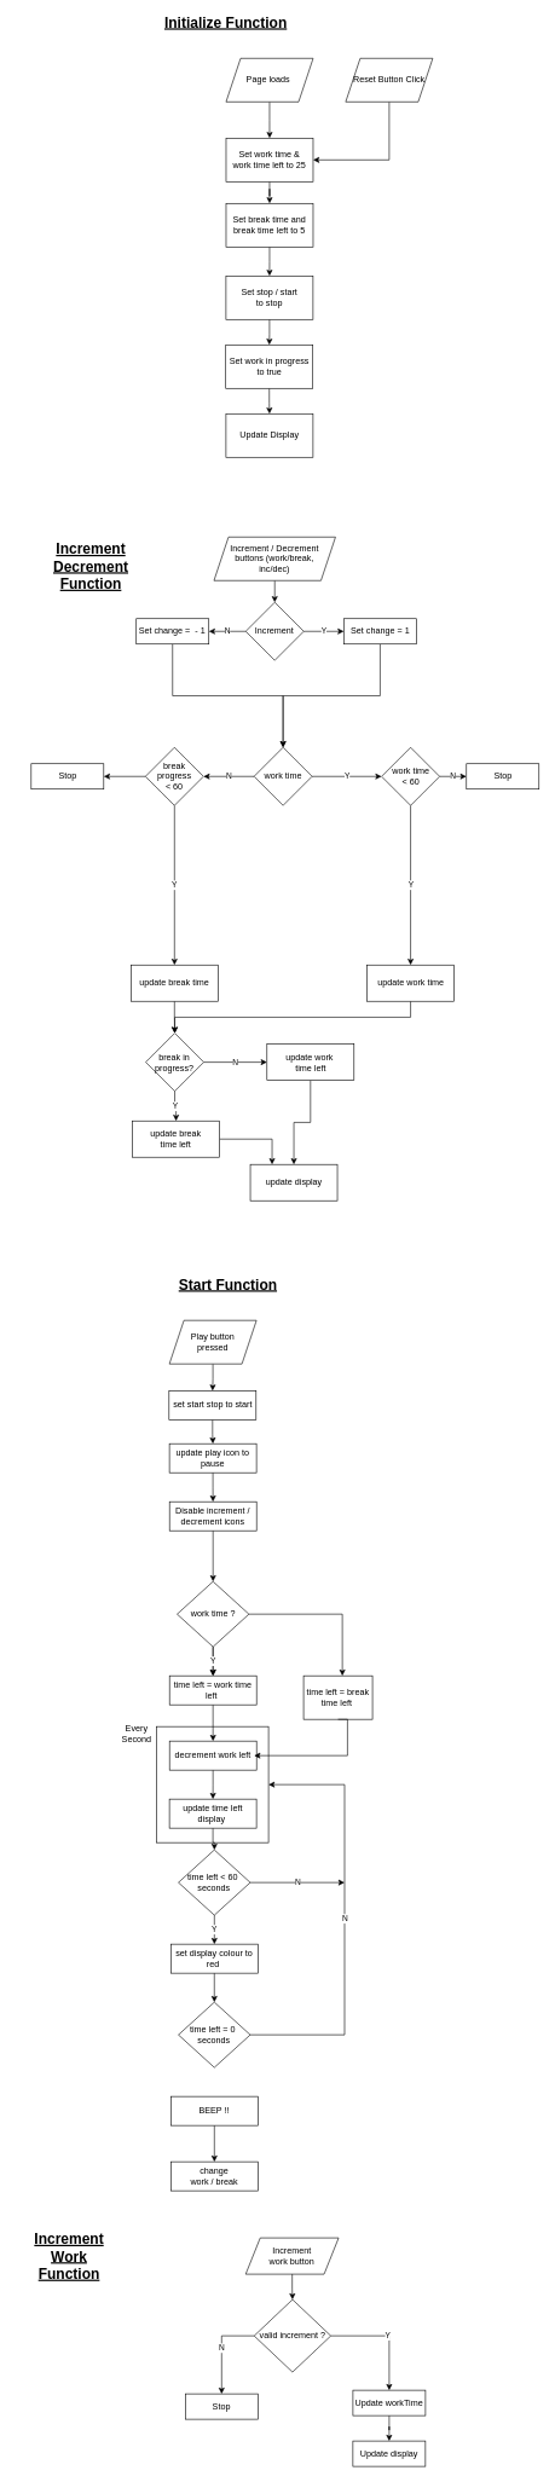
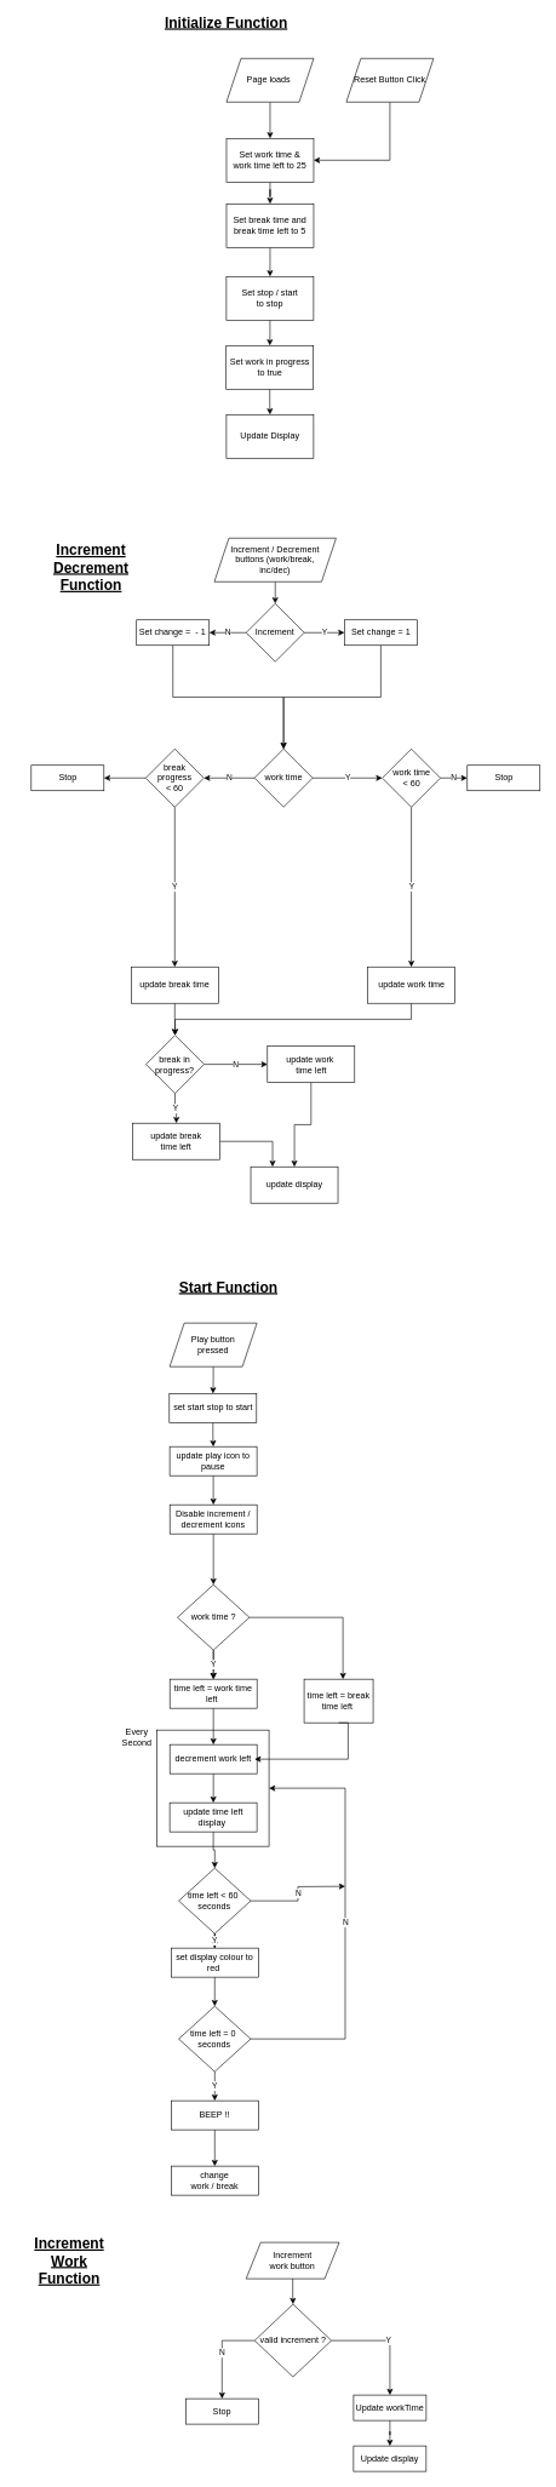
  <mxCell id="0" />
  <mxCell id="1" parent="0" />
  <mxCell id="2" value="" style="rounded=0;whiteSpace=wrap;html=1;align=left;" vertex="1" parent="1"><mxGeometry x="215.38" y="2380" width="154.25" height="160" as="geometry" /></mxCell>
  <mxCell id="3" value="&lt;font style=&quot;font-size: 20px&quot;&gt;&lt;b&gt;&lt;u&gt;&lt;font style=&quot;font-size: 20px&quot;&gt;Start Function&lt;/font&gt;&lt;/u&gt;&lt;/b&gt;&lt;/font&gt;" style="text;html=1;align=center;verticalAlign=middle;whiteSpace=wrap;rounded=0;" parent="1" vertex="1"><mxGeometry x="239.01" y="1760" width="150" height="20" as="geometry" /></mxCell>
  <mxCell id="4" style="edgeStyle=orthogonalEdgeStyle;rounded=0;orthogonalLoop=1;jettySize=auto;html=1;entryX=0.5;entryY=0;entryDx=0;entryDy=0;" parent="1" source="5" edge="1" target="11"><mxGeometry relative="1" as="geometry"><mxPoint x="293.01" y="1930" as="targetPoint" /></mxGeometry></mxCell>
  <mxCell id="5" value="Play button &lt;br&gt;pressed" style="shape=parallelogram;perimeter=parallelogramPerimeter;whiteSpace=wrap;html=1;fixedSize=1;" parent="1" vertex="1"><mxGeometry x="233.01" y="1820" width="120" height="60" as="geometry" /></mxCell>
  <mxCell id="6" style="edgeStyle=orthogonalEdgeStyle;rounded=0;orthogonalLoop=1;jettySize=auto;html=1;entryX=0.5;entryY=0;entryDx=0;entryDy=0;" edge="1" parent="1" source="9" target="62"><mxGeometry relative="1" as="geometry" /></mxCell>
  <mxCell id="7" value="Y" style="edgeStyle=orthogonalEdgeStyle;rounded=0;orthogonalLoop=1;jettySize=auto;html=1;" edge="1" parent="1" source="9" target="62"><mxGeometry relative="1" as="geometry" /></mxCell>
  <mxCell id="8" style="edgeStyle=orthogonalEdgeStyle;rounded=0;orthogonalLoop=1;jettySize=auto;html=1;entryX=0.563;entryY=0;entryDx=0;entryDy=0;entryPerimeter=0;" edge="1" parent="1" source="9" target="80"><mxGeometry relative="1" as="geometry" /></mxCell>
  <mxCell id="9" value="work time ?" style="rhombus;whiteSpace=wrap;html=1;" parent="1" vertex="1"><mxGeometry x="243.64" y="2180" width="99" height="90" as="geometry" /></mxCell>
  <mxCell id="10" style="edgeStyle=orthogonalEdgeStyle;rounded=0;orthogonalLoop=1;jettySize=auto;html=1;entryX=0.5;entryY=0;entryDx=0;entryDy=0;" edge="1" parent="1" source="11" target="36"><mxGeometry relative="1" as="geometry" /></mxCell>
  <mxCell id="11" value="set start stop to start" style="rounded=0;whiteSpace=wrap;html=1;" parent="1" vertex="1"><mxGeometry x="232.51" y="1917" width="120" height="40" as="geometry" /></mxCell>
  <mxCell id="12" value="&lt;font style=&quot;font-size: 20px&quot;&gt;&lt;b&gt;&lt;u&gt;&lt;font style=&quot;font-size: 20px&quot;&gt;Initialize Function&lt;/font&gt;&lt;/u&gt;&lt;/b&gt;&lt;/font&gt;" style="text;html=1;align=center;verticalAlign=middle;whiteSpace=wrap;rounded=0;" vertex="1" parent="1"><mxGeometry x="191.13" y="20" width="240" height="20" as="geometry" /></mxCell>
  <mxCell id="13" style="edgeStyle=orthogonalEdgeStyle;rounded=0;orthogonalLoop=1;jettySize=auto;html=1;entryX=0.5;entryY=0;entryDx=0;entryDy=0;" edge="1" parent="1" source="14"><mxGeometry relative="1" as="geometry"><mxPoint x="371.13" y="190" as="targetPoint" /></mxGeometry></mxCell>
  <mxCell id="14" value="Page loads&amp;nbsp;" style="shape=parallelogram;perimeter=parallelogramPerimeter;whiteSpace=wrap;html=1;fixedSize=1;" vertex="1" parent="1"><mxGeometry x="311.13" y="80" width="120" height="60" as="geometry" /></mxCell>
  <mxCell id="15" style="edgeStyle=orthogonalEdgeStyle;rounded=0;orthogonalLoop=1;jettySize=auto;html=1;entryX=0.5;entryY=0;entryDx=0;entryDy=0;" edge="1" parent="1" source="16" target="20"><mxGeometry relative="1" as="geometry" /></mxCell>
  <mxCell id="16" value="Set work time &amp;amp;&lt;br&gt;work time left to 25" style="rounded=0;whiteSpace=wrap;html=1;" vertex="1" parent="1"><mxGeometry x="311.13" y="190" width="120" height="60" as="geometry" /></mxCell>
  <mxCell id="17" style="edgeStyle=orthogonalEdgeStyle;rounded=0;orthogonalLoop=1;jettySize=auto;html=1;entryX=1;entryY=0.5;entryDx=0;entryDy=0;exitX=0.5;exitY=1;exitDx=0;exitDy=0;" edge="1" parent="1" source="18" target="16"><mxGeometry relative="1" as="geometry" /></mxCell>
  <mxCell id="18" value="Reset Button Click" style="shape=parallelogram;perimeter=parallelogramPerimeter;whiteSpace=wrap;html=1;fixedSize=1;" vertex="1" parent="1"><mxGeometry x="476" y="80" width="120" height="60" as="geometry" /></mxCell>
  <mxCell id="19" style="edgeStyle=orthogonalEdgeStyle;rounded=0;orthogonalLoop=1;jettySize=auto;html=1;entryX=0.5;entryY=0;entryDx=0;entryDy=0;" edge="1" parent="1" source="20" target="22"><mxGeometry relative="1" as="geometry" /></mxCell>
  <mxCell id="20" value="Set break time and break time left to 5" style="rounded=0;whiteSpace=wrap;html=1;" vertex="1" parent="1"><mxGeometry x="311.13" y="280" width="120" height="60" as="geometry" /></mxCell>
  <mxCell id="21" style="edgeStyle=orthogonalEdgeStyle;rounded=0;orthogonalLoop=1;jettySize=auto;html=1;entryX=0.5;entryY=0;entryDx=0;entryDy=0;" edge="1" parent="1" source="22" target="60"><mxGeometry relative="1" as="geometry" /></mxCell>
  <mxCell id="22" value="Set stop / start &lt;br&gt;to stop" style="rounded=0;whiteSpace=wrap;html=1;" vertex="1" parent="1"><mxGeometry x="311" y="380" width="120" height="60" as="geometry" /></mxCell>
  <mxCell id="23" value="Update Display" style="rounded=0;whiteSpace=wrap;html=1;" vertex="1" parent="1"><mxGeometry x="311" y="570" width="120" height="60" as="geometry" /></mxCell>
  <mxCell id="24" value="&lt;font style=&quot;font-size: 20px&quot;&gt;&lt;b&gt;&lt;u&gt;&lt;font style=&quot;font-size: 20px&quot;&gt;Increment Decrement&lt;br&gt;Function&lt;/font&gt;&lt;/u&gt;&lt;/b&gt;&lt;/font&gt;" style="text;html=1;align=center;verticalAlign=middle;whiteSpace=wrap;rounded=0;" vertex="1" parent="1"><mxGeometry x="50" y="740" width="150" height="80" as="geometry" /></mxCell>
  <mxCell id="25" style="edgeStyle=orthogonalEdgeStyle;rounded=0;orthogonalLoop=1;jettySize=auto;html=1;entryX=0.5;entryY=0;entryDx=0;entryDy=0;" edge="1" parent="1" source="26" target="54"><mxGeometry relative="1" as="geometry" /></mxCell>
  <mxCell id="26" value="update break time" style="rounded=0;whiteSpace=wrap;html=1;" vertex="1" parent="1"><mxGeometry x="180" y="1330" width="120" height="50" as="geometry" /></mxCell>
  <mxCell id="27" style="edgeStyle=orthogonalEdgeStyle;rounded=0;orthogonalLoop=1;jettySize=auto;html=1;entryX=0.5;entryY=0;entryDx=0;entryDy=0;" edge="1" parent="1" source="28" target="47"><mxGeometry relative="1" as="geometry" /></mxCell>
  <mxCell id="28" value="Increment / Decrement&lt;br&gt;buttons (work/break,&lt;br&gt;inc/dec)" style="shape=parallelogram;perimeter=parallelogramPerimeter;whiteSpace=wrap;html=1;fixedSize=1;" vertex="1" parent="1"><mxGeometry x="294.44" y="740" width="167.5" height="60" as="geometry" /></mxCell>
  <mxCell id="29" value="Y" style="edgeStyle=orthogonalEdgeStyle;rounded=0;orthogonalLoop=1;jettySize=auto;html=1;entryX=0;entryY=0.5;entryDx=0;entryDy=0;" edge="1" parent="1" source="31" target="39"><mxGeometry relative="1" as="geometry" /></mxCell>
  <mxCell id="30" value="N" style="edgeStyle=orthogonalEdgeStyle;rounded=0;orthogonalLoop=1;jettySize=auto;html=1;entryX=1;entryY=0.5;entryDx=0;entryDy=0;" edge="1" parent="1" source="31" target="43"><mxGeometry relative="1" as="geometry" /></mxCell>
  <mxCell id="31" value="work time" style="rhombus;whiteSpace=wrap;html=1;" vertex="1" parent="1"><mxGeometry x="349.69" y="1030" width="80" height="80" as="geometry" /></mxCell>
  <mxCell id="32" style="edgeStyle=orthogonalEdgeStyle;rounded=0;orthogonalLoop=1;jettySize=auto;html=1;entryX=0.5;entryY=0;entryDx=0;entryDy=0;exitX=0.5;exitY=1;exitDx=0;exitDy=0;" edge="1" parent="1" source="33" target="54"><mxGeometry relative="1" as="geometry" /></mxCell>
  <mxCell id="33" value="update work time" style="rounded=0;whiteSpace=wrap;html=1;" vertex="1" parent="1"><mxGeometry x="505.5" y="1330" width="120" height="50" as="geometry" /></mxCell>
  <mxCell id="34" value="update display" style="rounded=0;whiteSpace=wrap;html=1;" vertex="1" parent="1"><mxGeometry x="344.56" y="1605" width="120" height="50" as="geometry" /></mxCell>
  <mxCell id="35" style="edgeStyle=orthogonalEdgeStyle;rounded=0;orthogonalLoop=1;jettySize=auto;html=1;" edge="1" parent="1" source="36" target="64"><mxGeometry relative="1" as="geometry" /></mxCell>
  <mxCell id="36" value="update play icon to pause" style="rounded=0;whiteSpace=wrap;html=1;" vertex="1" parent="1"><mxGeometry x="233.01" y="1990" width="120" height="40" as="geometry" /></mxCell>
  <mxCell id="37" value="Y" style="edgeStyle=orthogonalEdgeStyle;rounded=0;orthogonalLoop=1;jettySize=auto;html=1;entryX=0.5;entryY=0;entryDx=0;entryDy=0;" edge="1" parent="1" source="39" target="33"><mxGeometry relative="1" as="geometry" /></mxCell>
  <mxCell id="38" value="N" style="edgeStyle=orthogonalEdgeStyle;rounded=0;orthogonalLoop=1;jettySize=auto;html=1;entryX=0;entryY=0.5;entryDx=0;entryDy=0;" edge="1" parent="1" source="39" target="40"><mxGeometry relative="1" as="geometry" /></mxCell>
  <mxCell id="39" value="work time&lt;br&gt;&amp;lt; 60" style="rhombus;whiteSpace=wrap;html=1;" vertex="1" parent="1"><mxGeometry x="525.5" y="1030" width="80" height="80" as="geometry" /></mxCell>
  <mxCell id="40" value="Stop" style="rounded=0;whiteSpace=wrap;html=1;" vertex="1" parent="1"><mxGeometry x="642.5" y="1052.5" width="100" height="35" as="geometry" /></mxCell>
  <mxCell id="41" value="Y" style="edgeStyle=orthogonalEdgeStyle;rounded=0;orthogonalLoop=1;jettySize=auto;html=1;" edge="1" parent="1" source="43" target="26"><mxGeometry relative="1" as="geometry" /></mxCell>
  <mxCell id="42" style="edgeStyle=orthogonalEdgeStyle;rounded=0;orthogonalLoop=1;jettySize=auto;html=1;entryX=1;entryY=0.5;entryDx=0;entryDy=0;" edge="1" parent="1" source="43" target="44"><mxGeometry relative="1" as="geometry" /></mxCell>
  <mxCell id="43" value="break progress&lt;br&gt;&amp;lt; 60" style="rhombus;whiteSpace=wrap;html=1;" vertex="1" parent="1"><mxGeometry x="200" y="1030" width="80" height="80" as="geometry" /></mxCell>
  <mxCell id="44" value="Stop" style="rounded=0;whiteSpace=wrap;html=1;" vertex="1" parent="1"><mxGeometry x="42.5" y="1052.5" width="100" height="35" as="geometry" /></mxCell>
  <mxCell id="45" value="Y" style="edgeStyle=orthogonalEdgeStyle;rounded=0;orthogonalLoop=1;jettySize=auto;html=1;entryX=0;entryY=0.5;entryDx=0;entryDy=0;" edge="1" parent="1" source="47" target="49"><mxGeometry relative="1" as="geometry" /></mxCell>
  <mxCell id="46" value="N" style="edgeStyle=orthogonalEdgeStyle;rounded=0;orthogonalLoop=1;jettySize=auto;html=1;entryX=1;entryY=0.5;entryDx=0;entryDy=0;" edge="1" parent="1" source="47" target="51"><mxGeometry relative="1" as="geometry" /></mxCell>
  <mxCell id="47" value="Increment" style="rhombus;whiteSpace=wrap;html=1;" vertex="1" parent="1"><mxGeometry x="338.19" y="830" width="80" height="80" as="geometry" /></mxCell>
  <mxCell id="48" style="edgeStyle=orthogonalEdgeStyle;rounded=0;orthogonalLoop=1;jettySize=auto;html=1;entryX=0.5;entryY=0;entryDx=0;entryDy=0;exitX=0.5;exitY=1;exitDx=0;exitDy=0;" edge="1" parent="1" source="49" target="31"><mxGeometry relative="1" as="geometry" /></mxCell>
  <mxCell id="49" value="Set change = 1" style="rounded=0;whiteSpace=wrap;html=1;" vertex="1" parent="1"><mxGeometry x="473.5" y="852.5" width="100" height="35" as="geometry" /></mxCell>
  <mxCell id="50" style="edgeStyle=orthogonalEdgeStyle;rounded=0;orthogonalLoop=1;jettySize=auto;html=1;entryX=0.5;entryY=0;entryDx=0;entryDy=0;exitX=0.5;exitY=1;exitDx=0;exitDy=0;" edge="1" parent="1" source="51" target="31"><mxGeometry relative="1" as="geometry" /></mxCell>
  <mxCell id="51" value="Set change =&amp;nbsp; - 1" style="rounded=0;whiteSpace=wrap;html=1;" vertex="1" parent="1"><mxGeometry x="187.37" y="852.5" width="100" height="35" as="geometry" /></mxCell>
  <mxCell id="52" value="Y" style="edgeStyle=orthogonalEdgeStyle;rounded=0;orthogonalLoop=1;jettySize=auto;html=1;entryX=0.5;entryY=0;entryDx=0;entryDy=0;" edge="1" parent="1" source="54" target="56"><mxGeometry relative="1" as="geometry" /></mxCell>
  <mxCell id="53" value="N" style="edgeStyle=orthogonalEdgeStyle;rounded=0;orthogonalLoop=1;jettySize=auto;html=1;entryX=0;entryY=0.5;entryDx=0;entryDy=0;" edge="1" parent="1" source="54" target="58"><mxGeometry relative="1" as="geometry" /></mxCell>
  <mxCell id="54" value="break in progress?" style="rhombus;whiteSpace=wrap;html=1;" vertex="1" parent="1"><mxGeometry x="200.37" y="1424" width="80" height="80" as="geometry" /></mxCell>
  <mxCell id="55" style="edgeStyle=orthogonalEdgeStyle;rounded=0;orthogonalLoop=1;jettySize=auto;html=1;entryX=0.25;entryY=0;entryDx=0;entryDy=0;" edge="1" parent="1" source="56" target="34"><mxGeometry relative="1" as="geometry" /></mxCell>
  <mxCell id="56" value="update break &lt;br&gt;time left" style="rounded=0;whiteSpace=wrap;html=1;" vertex="1" parent="1"><mxGeometry x="182.19" y="1545" width="120" height="50" as="geometry" /></mxCell>
  <mxCell id="57" style="edgeStyle=orthogonalEdgeStyle;rounded=0;orthogonalLoop=1;jettySize=auto;html=1;" edge="1" parent="1" source="58" target="34"><mxGeometry relative="1" as="geometry" /></mxCell>
  <mxCell id="58" value="update work&amp;nbsp;&lt;br&gt;time left" style="rounded=0;whiteSpace=wrap;html=1;" vertex="1" parent="1"><mxGeometry x="367.5" y="1439" width="120" height="50" as="geometry" /></mxCell>
  <mxCell id="59" style="edgeStyle=orthogonalEdgeStyle;rounded=0;orthogonalLoop=1;jettySize=auto;html=1;entryX=0.5;entryY=0;entryDx=0;entryDy=0;" edge="1" parent="1" source="60" target="23"><mxGeometry relative="1" as="geometry" /></mxCell>
  <mxCell id="60" value="Set work in progress to true" style="rounded=0;whiteSpace=wrap;html=1;" vertex="1" parent="1"><mxGeometry x="310.69" y="475" width="120" height="60" as="geometry" /></mxCell>
  <mxCell id="61" style="edgeStyle=orthogonalEdgeStyle;rounded=0;orthogonalLoop=1;jettySize=auto;html=1;" edge="1" parent="1" source="62"><mxGeometry relative="1" as="geometry"><mxPoint x="293.14" y="2400" as="targetPoint" /></mxGeometry></mxCell>
  <mxCell id="62" value="time left = work time left&amp;nbsp;" style="rounded=0;whiteSpace=wrap;html=1;" vertex="1" parent="1"><mxGeometry x="233.14" y="2310" width="120" height="40" as="geometry" /></mxCell>
  <mxCell id="63" style="edgeStyle=orthogonalEdgeStyle;rounded=0;orthogonalLoop=1;jettySize=auto;html=1;entryX=0.5;entryY=0;entryDx=0;entryDy=0;" edge="1" parent="1" source="64" target="9"><mxGeometry relative="1" as="geometry" /></mxCell>
  <mxCell id="64" value="Disable increment / decrement icons" style="rounded=0;whiteSpace=wrap;html=1;" vertex="1" parent="1"><mxGeometry x="233.14" y="2070" width="120" height="40" as="geometry" /></mxCell>
  <mxCell id="65" style="edgeStyle=orthogonalEdgeStyle;rounded=0;orthogonalLoop=1;jettySize=auto;html=1;entryX=0.5;entryY=0;entryDx=0;entryDy=0;" edge="1" parent="1" source="66" target="68"><mxGeometry relative="1" as="geometry" /></mxCell>
  <mxCell id="66" value="decrement work left" style="rounded=0;whiteSpace=wrap;html=1;" vertex="1" parent="1"><mxGeometry x="233.14" y="2400" width="120" height="40" as="geometry" /></mxCell>
  <mxCell id="67" style="edgeStyle=orthogonalEdgeStyle;rounded=0;orthogonalLoop=1;jettySize=auto;html=1;" edge="1" parent="1" source="68" target="71"><mxGeometry relative="1" as="geometry" /></mxCell>
  <mxCell id="68" value="update time left display&amp;nbsp;" style="rounded=0;whiteSpace=wrap;html=1;" vertex="1" parent="1"><mxGeometry x="233.01" y="2480" width="120" height="40" as="geometry" /></mxCell>
  <mxCell id="69" value="Y" style="edgeStyle=orthogonalEdgeStyle;rounded=0;orthogonalLoop=1;jettySize=auto;html=1;entryX=0.5;entryY=0;entryDx=0;entryDy=0;" edge="1" parent="1" source="71" target="73"><mxGeometry relative="1" as="geometry" /></mxCell>
  <mxCell id="70" value="N" style="edgeStyle=orthogonalEdgeStyle;rounded=0;orthogonalLoop=1;jettySize=auto;html=1;" edge="1" parent="1" source="71"><mxGeometry relative="1" as="geometry"><mxPoint x="474.45" y="2595" as="targetPoint" /></mxGeometry></mxCell>
- <mxCell id="71" value="time left &amp;lt; 60&amp;nbsp;&lt;br&gt;seconds" style="rhombus;whiteSpace=wrap;html=1;" vertex="1" parent="1"><mxGeometry x="245.45" y="2550" width="99" height="90" as="geometry" /></mxCell>
+ <mxCell id="71" value="time left &amp;lt; 60&amp;nbsp;&lt;br&gt;seconds" style="rhombus;whiteSpace=wrap;html=1;" vertex="1" parent="1"><mxGeometry x="245.45" y="2570" width="99" height="90" as="geometry" /></mxCell>
  <mxCell id="72" style="edgeStyle=orthogonalEdgeStyle;rounded=0;orthogonalLoop=1;jettySize=auto;html=1;entryX=0.5;entryY=0;entryDx=0;entryDy=0;" edge="1" parent="1" source="73" target="76"><mxGeometry relative="1" as="geometry" /></mxCell>
  <mxCell id="73" value="set display colour to red&amp;nbsp;" style="rounded=0;whiteSpace=wrap;html=1;" vertex="1" parent="1"><mxGeometry x="235.01" y="2680" width="120" height="40" as="geometry" /></mxCell>
  <mxCell id="74" value="N" style="edgeStyle=orthogonalEdgeStyle;rounded=0;orthogonalLoop=1;jettySize=auto;html=1;entryX=1;entryY=0.5;entryDx=0;entryDy=0;" edge="1" parent="1" source="76" target="2"><mxGeometry relative="1" as="geometry"><mxPoint x="424.45" y="2690" as="targetPoint" /><Array as="points"><mxPoint x="474.45" y="2805" /><mxPoint x="474.45" y="2460" /></Array></mxGeometry></mxCell>
+ <mxCell id="75" value="Y" style="edgeStyle=orthogonalEdgeStyle;rounded=0;orthogonalLoop=1;jettySize=auto;html=1;entryX=0.5;entryY=0;entryDx=0;entryDy=0;" edge="1" parent="1" source="76" target="79"><mxGeometry relative="1" as="geometry" /></mxCell>
  <mxCell id="76" value="time left = 0&amp;nbsp;&lt;br&gt;seconds" style="rhombus;whiteSpace=wrap;html=1;" vertex="1" parent="1"><mxGeometry x="245.45" y="2760" width="99" height="90" as="geometry" /></mxCell>
  <mxCell id="77" value="change &lt;br&gt;work / break" style="rounded=0;whiteSpace=wrap;html=1;" vertex="1" parent="1"><mxGeometry x="235.01" y="2980" width="120" height="40" as="geometry" /></mxCell>
  <mxCell id="78" style="edgeStyle=orthogonalEdgeStyle;rounded=0;orthogonalLoop=1;jettySize=auto;html=1;entryX=0.5;entryY=0;entryDx=0;entryDy=0;" edge="1" parent="1" source="79" target="77"><mxGeometry relative="1" as="geometry" /></mxCell>
  <mxCell id="79" value="BEEP !!" style="rounded=0;whiteSpace=wrap;html=1;" vertex="1" parent="1"><mxGeometry x="235.01" y="2890" width="120" height="40" as="geometry" /></mxCell>
  <mxCell id="80" value="time left = break time left&amp;nbsp;" style="rounded=0;whiteSpace=wrap;html=1;" vertex="1" parent="1"><mxGeometry x="417.95" y="2310" width="95" height="60" as="geometry" /></mxCell>
  <mxCell id="81" style="edgeStyle=orthogonalEdgeStyle;rounded=0;orthogonalLoop=1;jettySize=auto;html=1;exitX=0.5;exitY=1;exitDx=0;exitDy=0;" edge="1" parent="1" source="80"><mxGeometry relative="1" as="geometry"><mxPoint x="349.85" y="2420" as="targetPoint" /><mxPoint x="468.45" y="2360" as="sourcePoint" /><Array as="points"><mxPoint x="478.45" y="2420" /></Array></mxGeometry></mxCell>
  <mxCell id="82" value="Every Second" style="text;html=1;strokeColor=none;fillColor=none;align=center;verticalAlign=middle;whiteSpace=wrap;rounded=0;" vertex="1" parent="1"><mxGeometry x="167.82" y="2380" width="40" height="20" as="geometry" /></mxCell>
  <mxCell id="83" value="&lt;font style=&quot;font-size: 20px&quot;&gt;&lt;b&gt;&lt;u&gt;&lt;font style=&quot;font-size: 20px&quot;&gt;Increment Work&lt;br&gt;Function&lt;/font&gt;&lt;/u&gt;&lt;/b&gt;&lt;/font&gt;" style="text;html=1;align=center;verticalAlign=middle;whiteSpace=wrap;rounded=0;" vertex="1" parent="1"><mxGeometry x="20" y="3070" width="150" height="80" as="geometry" /></mxCell>
  <mxCell id="84" style="edgeStyle=orthogonalEdgeStyle;rounded=0;orthogonalLoop=1;jettySize=auto;html=1;entryX=0.5;entryY=0;entryDx=0;entryDy=0;" edge="1" parent="1" source="85"><mxGeometry relative="1" as="geometry"><mxPoint x="402.69" y="3170" as="targetPoint" /></mxGeometry></mxCell>
  <mxCell id="85" value="Increment &lt;br&gt;work button" style="shape=parallelogram;perimeter=parallelogramPerimeter;whiteSpace=wrap;html=1;fixedSize=1;" vertex="1" parent="1"><mxGeometry x="338.19" y="3085" width="128.06" height="50" as="geometry" /></mxCell>
  <mxCell id="86" value="Y" style="edgeStyle=orthogonalEdgeStyle;rounded=0;orthogonalLoop=1;jettySize=auto;html=1;entryX=0.5;entryY=0;entryDx=0;entryDy=0;" edge="1" parent="1" source="88" target="90"><mxGeometry relative="1" as="geometry"><mxPoint x="550" y="3410" as="targetPoint" /></mxGeometry></mxCell>
  <mxCell id="87" value="N" style="edgeStyle=orthogonalEdgeStyle;rounded=0;orthogonalLoop=1;jettySize=auto;html=1;entryX=0.5;entryY=0;entryDx=0;entryDy=0;exitX=0;exitY=0.5;exitDx=0;exitDy=0;" edge="1" parent="1" source="88" target="91"><mxGeometry relative="1" as="geometry"><mxPoint x="304.5" y="3410" as="targetPoint" /></mxGeometry></mxCell>
  <mxCell id="88" value="valid increment ?" style="rhombus;whiteSpace=wrap;html=1;" vertex="1" parent="1"><mxGeometry x="349.85" y="3170" width="105.69" height="100" as="geometry" /></mxCell>
  <mxCell id="89" style="edgeStyle=orthogonalEdgeStyle;rounded=0;orthogonalLoop=1;jettySize=auto;html=1;entryX=0.5;entryY=0;entryDx=0;entryDy=0;" edge="1" parent="1" source="90" target="92"><mxGeometry relative="1" as="geometry" /></mxCell>
  <mxCell id="90" value="Update workTime" style="rounded=0;whiteSpace=wrap;html=1;" vertex="1" parent="1"><mxGeometry x="486.03" y="3295" width="100" height="35" as="geometry" /></mxCell>
  <mxCell id="91" value="Stop" style="rounded=0;whiteSpace=wrap;html=1;" vertex="1" parent="1"><mxGeometry x="255.01" y="3300" width="100" height="35" as="geometry" /></mxCell>
  <mxCell id="92" value="Update display" style="rounded=0;whiteSpace=wrap;html=1;" vertex="1" parent="1"><mxGeometry x="485.97" y="3365" width="100" height="35" as="geometry" /></mxCell>
